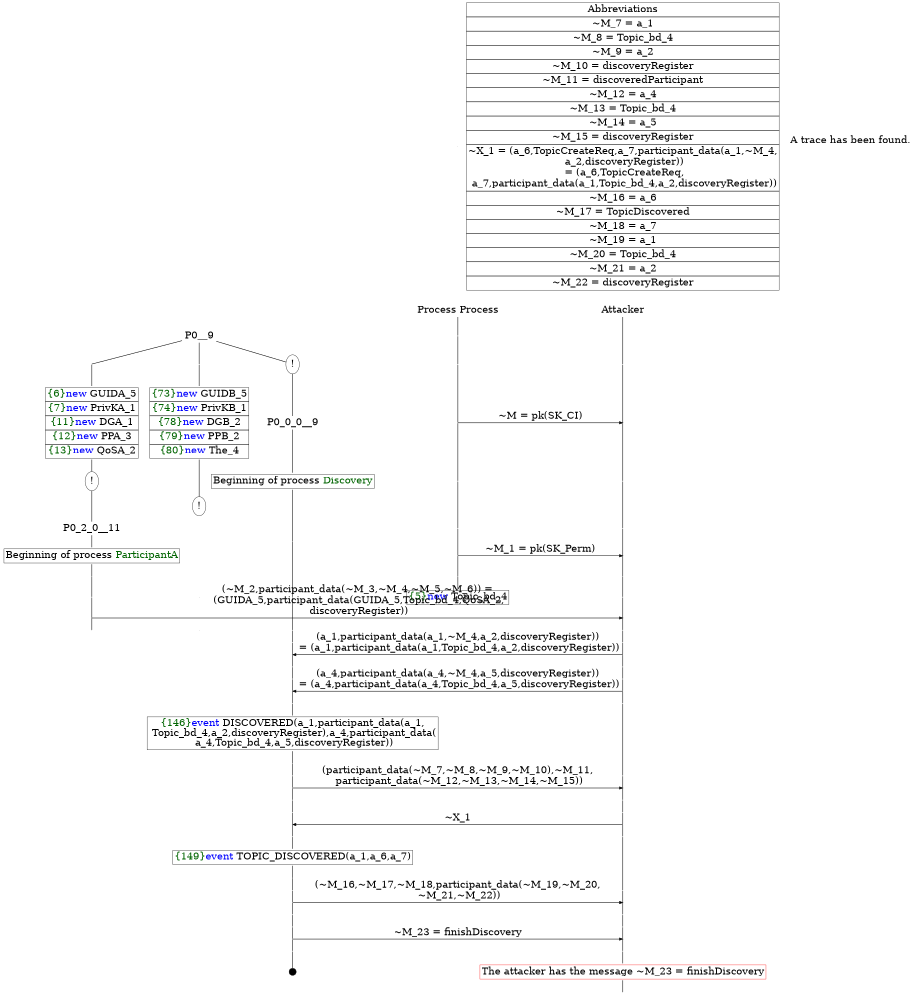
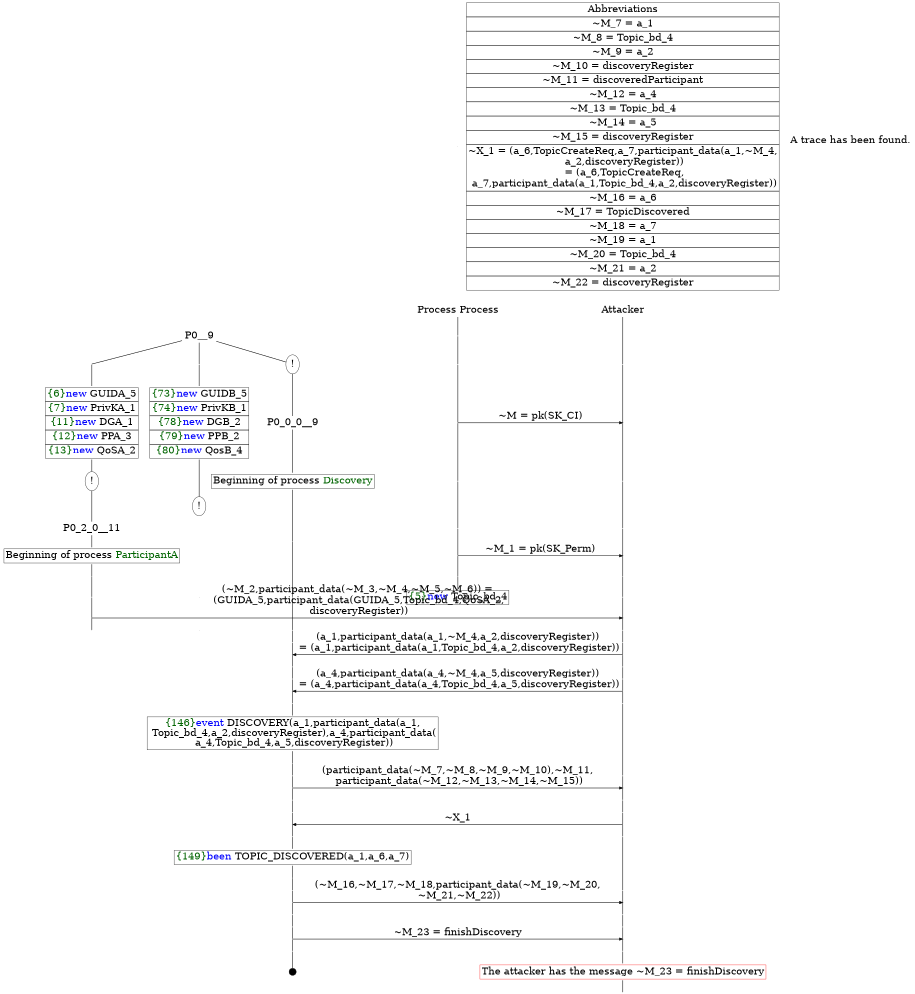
  digraph {
    ordering=out
    node [fontsize=30 shape=point]
    edge [arrowhead=none fontsize=30 penwidth=1.6 weight=100]
    n1 [height=0 label="Process Process" shape=plaintext width=0]
    n2 [height=0 label=Attacker shape=plaintext width=0]
    P0__2 [height=0 width=0]
    P__1 [height=0 width=0]
    P0__3 [height=0 width=0]
    P__2 [height=0 width=0]
    P0__4 [height=0 width=0]
    P__3 [height=0 width=0]
    P0__5 [height=0 width=0]
    P__4 [height=0 width=0]
    P0__6 [height=0 width=0]
    P__5 [height=0 width=0]
    P0__7 [height=0 width=0]
    P__6 [height=0 width=0]
    P0_2__9 [height=0 width=0]
    P0_1__9 [height=0 width=0]
    n17 [height=0 label="!" shape=ellipse width=0]
    P0_2_0__14 [height=0 width=0]
    P0_1__12 [height=0 style=invisible width=0]
    P0_0_0__12 [height=0 width=0]
    P__7 [height=0 width=0]
    P0_2_0__15 [height=0 width=0]
    P__8 [height=0 width=0]
    P0_2_0__16 [height=0 width=0]
    P0_1__13 [height=0 style=invisible width=0]
    P0_0_0__13 [height=0 width=0]
    P__9 [height=0 width=0]
    P0_0_0__27 [height=0 width=0]
    P__21 [height=0 width=0]
    P0_0_0__14 [height=0 width=0]
    P__10 [height=0 width=0]
    P0_0_0__15 [height=0 width=0]
    P__11 [height=0 width=0]
    P0_0_0__16 [height=0 width=0]
    P__12 [height=0 width=0]
    P0_0_0__17 [height=0 width=0]
    P__13 [height=0 width=0]
    P0_0_0__18 [height=0 width=0]
    P__14 [height=0 width=0]
    P0_0_0__19 [height=0 width=0]
    P__15 [height=0 width=0]
    P0_0_0__22 [height=0 width=0]
    P__16 [height=0 width=0]
    P0_0_0__23 [height=0 width=0]
    P__17 [height=0 width=0]
    P0_0_0__24 [height=0 width=0]
    P__18 [height=0 width=0]
    P0_0_0__25 [height=0 width=0]
    P__19 [height=0 width=0]
    P0_0_0__26 [height=0 width=0]
    P__20 [height=0 width=0]
    P0_0_0__30 [height=0 width=0]
    P__22 [height=0 width=0]
    P0_0_0__31 [height=0 width=0]
    P__23 [height=0 width=0]
    P0_0_0__32 [height=0 width=0]
    P__24 [height=0 width=0]
    P0_0_0__33 [height=0 width=0]
    P__25 [height=0 width=0]
    P0_0_0__34 [height=0 width=0]
    P__26 [height=0 width=0]
    P0_0_0__35 [height=0 width=0]
    P__27 [height=0 width=0]
    P0__1 [height=0 width=0]
    n65 [height=0 label=<<TABLE BORDER="0" CELLBORDER="1" CELLSPACING="0" CELLPADDING="4"> <TR><TD><FONT COLOR="darkgreen">{5}</FONT><FONT COLOR="blue">new </FONT>Topic_bd_4</TD></TR></TABLE>> shape=plaintext width=0]
    n66 [height=0 label=<<TABLE BORDER="0" CELLBORDER="1" CELLSPACING="0" CELLPADDING="4"> <TR><TD><FONT COLOR="darkgreen">{6}</FONT><FONT COLOR="blue">new </FONT>GUIDA_5</TD></TR><TR><TD><FONT COLOR="darkgreen">{7}</FONT><FONT COLOR="blue">new </FONT>PrivKA_1</TD></TR><TR><TD><FONT COLOR="darkgreen">{11}</FONT><FONT COLOR="blue">new </FONT>DGA_1</TD></TR><TR><TD><FONT COLOR="darkgreen">{12}</FONT><FONT COLOR="blue">new </FONT>PPA_3</TD></TR><TR><TD><FONT COLOR="darkgreen">{13}</FONT><FONT COLOR="blue">new </FONT>QoSA_2</TD></TR></TABLE>> shape=plaintext width=0]
-   n67 [height=0 label=<<TABLE BORDER="0" CELLBORDER="1" CELLSPACING="0" CELLPADDING="4"> <TR><TD><FONT COLOR="darkgreen">{73}</FONT><FONT COLOR="blue">new </FONT>GUIDB_5</TD></TR><TR><TD><FONT COLOR="darkgreen">{74}</FONT><FONT COLOR="blue">new </FONT>PrivKB_1</TD></TR><TR><TD><FONT COLOR="darkgreen">{78}</FONT><FONT COLOR="blue">new </FONT>DGB_2</TD></TR><TR><TD><FONT COLOR="darkgreen">{79}</FONT><FONT COLOR="blue">new </FONT>PPB_2</TD></TR><TR><TD><FONT COLOR="darkgreen">{80}</FONT><FONT COLOR="blue">new </FONT>The_4</TD></TR></TABLE>> shape=plaintext width=0]
+   n67 [height=0 label=<<TABLE BORDER="0" CELLBORDER="1" CELLSPACING="0" CELLPADDING="4"> <TR><TD><FONT COLOR="darkgreen">{73}</FONT><FONT COLOR="blue">new </FONT>GUIDB_5</TD></TR><TR><TD><FONT COLOR="darkgreen">{74}</FONT><FONT COLOR="blue">new </FONT>PrivKB_1</TD></TR><TR><TD><FONT COLOR="darkgreen">{78}</FONT><FONT COLOR="blue">new </FONT>DGB_2</TD></TR><TR><TD><FONT COLOR="darkgreen">{79}</FONT><FONT COLOR="blue">new </FONT>PPB_2</TD></TR><TR><TD><FONT COLOR="darkgreen">{80}</FONT><FONT COLOR="blue">new </FONT>QosB_4</TD></TR></TABLE>> shape=plaintext width=0]
    P0_0_0__9 [fixedsize=false height=0 shape=none width=0]
-   n69 [height=0 label=<<TABLE BORDER="0" CELLBORDER="1" CELLSPACING="0" CELLPADDING="4"> <TR><TD><FONT COLOR="darkgreen">{146}</FONT><FONT COLOR="blue">event</FONT> DISCOVERED(a_1,participant_data(a_1,<br/> Topic_bd_4,a_2,discoveryRegister),a_4,participant_data(<br/> a_4,Topic_bd_4,a_5,discoveryRegister))</TD></TR></TABLE>> shape=plaintext width=0]
-   n70 [height=0 label=<<TABLE BORDER="0" CELLBORDER="1" CELLSPACING="0" CELLPADDING="4"> <TR><TD><FONT COLOR="darkgreen">{149}</FONT><FONT COLOR="blue">event</FONT> TOPIC_DISCOVERED(a_1,a_6,a_7)</TD></TR></TABLE>> shape=plaintext width=0]
+   n69 [height=0 label=<<TABLE BORDER="0" CELLBORDER="1" CELLSPACING="0" CELLPADDING="4"> <TR><TD><FONT COLOR="darkgreen">{146}</FONT><FONT COLOR="blue">event</FONT> DISCOVERY(a_1,participant_data(a_1,<br/> Topic_bd_4,a_2,discoveryRegister),a_4,participant_data(<br/> a_4,Topic_bd_4,a_5,discoveryRegister))</TD></TR></TABLE>> shape=plaintext width=0]
+   n70 [height=0 label=<<TABLE BORDER="0" CELLBORDER="1" CELLSPACING="0" CELLPADDING="4"> <TR><TD><FONT COLOR="darkgreen">{149}</FONT><FONT COLOR="blue">been</FONT> TOPIC_DISCOVERED(a_1,a_6,a_7)</TD></TR></TABLE>> shape=plaintext width=0]
    P0_0_0__36 [height=0.3 width=0.3]
    n72 [color=red height=0 label=<<TABLE BORDER="0" CELLBORDER="1" CELLSPACING="0" CELLPADDING="4"> <TR><TD>The attacker has the message ~M_23 = finishDiscovery</TD></TR></TABLE>> shape=plaintext width=0]
    Trace [height=0 width=0]
    n74 [height=0 label=<A trace has been found.<br/> > shape=plaintext width=0]
    P0__9 [fixedsize=false height=0 shape=none width=0]
    n76 [height=0 label="!" shape=ellipse width=0]
    n77 [height=0 label="!" shape=ellipse width=0]
    n78 [height=0 label=<<TABLE BORDER="0" CELLBORDER="1" CELLSPACING="0" CELLPADDING="4"> <TR><TD>Beginning of process <FONT COLOR="darkgreen">Discovery</FONT></TD></TR></TABLE>> shape=plaintext width=0]
    P0_0_0__11 [height=0 width=0]
    P0_2_0__11 [fixedsize=false height=0 shape=none width=0]
    n81 [height=0 label=<<TABLE BORDER="0" CELLBORDER="1" CELLSPACING="0" CELLPADDING="4"> <TR><TD>Beginning of process <FONT COLOR="darkgreen">ParticipantA</FONT></TD></TR></TABLE>> shape=plaintext width=0]
    P0_2_0__13 [height=0 width=0]
    P0_0_0__21 [height=0 width=0]
    P0_0_0__29 [height=0 width=0]
    P__29 [height=0 width=0]
    n86 [height=0 label=<<TABLE BORDER="0" CELLBORDER="1" CELLSPACING="0" CELLPADDING="4"><TR> <TD> Abbreviations </TD></TR><TR><TD>~M_7 = a_1</TD></TR><TR><TD>~M_8 = Topic_bd_4</TD></TR><TR><TD>~M_9 = a_2</TD></TR><TR><TD>~M_10 = discoveryRegister</TD></TR><TR><TD>~M_11 = discoveredParticipant</TD></TR><TR><TD>~M_12 = a_4</TD></TR><TR><TD>~M_13 = Topic_bd_4</TD></TR><TR><TD>~M_14 = a_5</TD></TR><TR><TD>~M_15 = discoveryRegister</TD></TR><TR><TD>~X_1 = (a_6,TopicCreateReq,a_7,participant_data(a_1,~M_4,<br/> a_2,discoveryRegister))<br/> = (a_6,TopicCreateReq,<br/> a_7,participant_data(a_1,Topic_bd_4,a_2,discoveryRegister))</TD></TR><TR><TD>~M_16 = a_6</TD></TR><TR><TD>~M_17 = TopicDiscovered</TD></TR><TR><TD>~M_18 = a_7</TD></TR><TR><TD>~M_19 = a_1</TD></TR><TR><TD>~M_20 = Topic_bd_4</TD></TR><TR><TD>~M_21 = a_2</TD></TR><TR><TD>~M_22 = discoveryRegister</TD></TR></TABLE>> shape=plaintext width=0]
    subgraph sub_1 {
      rank=same
      n1
      n2
    }
    subgraph sub_2 {
      rank=same
      P0__2
      P__1
    }
    subgraph sub_3 {
      rank=same
      P0__3
      P__2
    }
    subgraph sub_4 {
      rank=same
      P0__4
      P__3
    }
    subgraph sub_5 {
      rank=same
      P0__5
      P__4
    }
    subgraph sub_6 {
      rank=same
      P0__6
      P__5
    }
    subgraph sub_7 {
      rank=same
      P0__7
      P__6
    }
    subgraph sub_8 {
      rank=same
      P0_2__9
      P0_1__9
      n17
    }
    subgraph sub_9 {
      rank=same
      P0_2_0__14
      P0_1__12
      P0_0_0__12
      P__7
    }
    subgraph sub_10 {
      rank=same
      P0_2_0__15
      P__8
    }
    subgraph sub_11 {
      rank=same
      P0_2_0__16
      P0_1__13
      P0_0_0__13
      P__9
    }
    subgraph sub_12 {
      rank=same
      P0_0_0__27
      P__21
    }
    subgraph sub_13 {
      rank=same
      P0_0_0__14
      P__10
    }
    subgraph sub_14 {
      rank=same
      P0_0_0__15
      P__11
    }
    subgraph sub_15 {
      rank=same
      P0_0_0__16
      P__12
    }
    subgraph sub_16 {
      rank=same
      P0_0_0__17
      P__13
    }
    subgraph sub_17 {
      rank=same
      P0_0_0__18
      P__14
    }
    subgraph sub_18 {
      rank=same
      P0_0_0__19
      P__15
    }
    subgraph sub_19 {
      rank=same
      P0_0_0__22
      P__16
    }
    subgraph sub_20 {
      rank=same
      P0_0_0__23
      P__17
    }
    subgraph sub_21 {
      rank=same
      P0_0_0__24
      P__18
    }
    subgraph sub_22 {
      rank=same
      P0_0_0__25
      P__19
    }
    subgraph sub_23 {
      rank=same
      P0_0_0__26
      P__20
    }
    subgraph sub_24 {
      rank=same
      P0_0_0__30
      P__22
    }
    subgraph sub_25 {
      rank=same
      P0_0_0__31
      P__23
    }
    subgraph sub_26 {
      rank=same
      P0_0_0__32
      P__24
    }
    subgraph sub_27 {
      rank=same
      P0_0_0__33
      P__25
    }
    subgraph sub_28 {
      rank=same
      P0_0_0__34
      P__26
    }
    subgraph sub_29 {
      rank=same
      P0_0_0__35
      P__27
    }
    n1 -> P0__1
    n2 -> P__1
    P0__2 -> P0__3
    P__1 -> P__2
    P0__3 -> P__2 [arrowhead=normal label=<~M = pk(SK_CI)> weight=""]
    P0__3 -> P0__4
    P__2 -> P__3
    P0__4 -> P0__5
    P__3 -> P__4
    P0__5 -> P0__6
    P__4 -> P__5
    P0__6 -> P__5 [arrowhead=normal label=<~M_1 = pk(SK_Perm)> weight=""]
    P0__6 -> P0__7
    P__5 -> P__6
    P0__7 -> n65
    P__6 -> P__7
    P0_2__9 -> n66
    P0_1__9 -> n67
    n17 -> P0_0_0__9
    P0_2_0__14 -> P0_2_0__15
    P0_1__12 -> P0_1__13 [style=invisible]
    P0_0_0__12 -> P0_0_0__13
    P__7 -> P__8
    P0_2_0__15 -> P__8 [arrowhead=normal label=<(~M_2,participant_data(~M_3,~M_4,~M_5,~M_6)) =<br/> (GUIDA_5,participant_data(GUIDA_5,Topic_bd_4,QoSA_2,<br/> discoveryRegister))> weight=""]
    P0_2_0__15 -> P0_2_0__16
    P__8 -> P__9
    P0_0_0__13 -> P0_0_0__14
    P__9 -> P__10
    P0_0_0__27 -> n70
    P__21 -> P__22
    P0_0_0__14 -> P0_0_0__15
    P__10 -> P__11
    P0_0_0__15 -> P__11 [arrowhead=normal dir=back label=<(a_1,participant_data(a_1,~M_4,a_2,discoveryRegister))<br/> = (a_1,participant_data(a_1,Topic_bd_4,a_2,discoveryRegister))> weight=""]
    P0_0_0__15 -> P0_0_0__16
    P__11 -> P__12
    P0_0_0__16 -> P0_0_0__17
    P__12 -> P__13
    P0_0_0__17 -> P0_0_0__18
    P__13 -> P__14
    P0_0_0__18 -> P__14 [arrowhead=normal dir=back label=<(a_4,participant_data(a_4,~M_4,a_5,discoveryRegister))<br/> = (a_4,participant_data(a_4,Topic_bd_4,a_5,discoveryRegister))> weight=""]
    P0_0_0__18 -> P0_0_0__19
    P__14 -> P__15
    P0_0_0__19 -> n69
    P__15 -> P__16
    P0_0_0__22 -> P0_0_0__23
    P__16 -> P__17
    P0_0_0__23 -> P__17 [arrowhead=normal label=<(participant_data(~M_7,~M_8,~M_9,~M_10),~M_11,<br/> participant_data(~M_12,~M_13,~M_14,~M_15))> weight=""]
    P0_0_0__23 -> P0_0_0__24
    P__17 -> P__18
    P0_0_0__24 -> P0_0_0__25
    P__18 -> P__19
    P0_0_0__25 -> P0_0_0__26
    P__19 -> P__20
    P0_0_0__26 -> P0_0_0__27
    P0_0_0__26 -> P__20 [arrowhead=normal dir=back label=<~X_1> weight=""]
    P__20 -> P__21
    P0_0_0__30 -> P0_0_0__31
    P__22 -> P__23
    P0_0_0__31 -> P__23 [arrowhead=normal label=<(~M_16,~M_17,~M_18,participant_data(~M_19,~M_20,<br/> ~M_21,~M_22))> weight=""]
    P0_0_0__31 -> P0_0_0__32
    P__23 -> P__24
    P0_0_0__32 -> P0_0_0__33
    P__24 -> P__25
    P0_0_0__33 -> P0_0_0__34
    P__25 -> P__26
    P0_0_0__34 -> P__26 [arrowhead=normal label=<~M_23 = finishDiscovery> weight=""]
    P0_0_0__34 -> P0_0_0__35
    P__26 -> P__27
    P0_0_0__35 -> P0_0_0__36
    P__27 -> n72
    P0__1 -> P0__2
    n66 -> n76
    n67 -> n77
    P0_0_0__9 -> n78
    n69 -> P0_0_0__21
    n70 -> P0_0_0__29
    n72 -> P__29
    Trace -> n1 [style=invisible]
    P0__9 -> P0_2__9 [weight=""]
    P0__9 -> P0_1__9 [weight=""]
    P0__9 -> n17 [weight=""]
    n76 -> P0_2_0__11
    n77 -> P0_1__12 [style=invisible]
    n78 -> P0_0_0__11
    P0_0_0__11 -> P0_0_0__12
    P0_2_0__11 -> n81
    n81 -> P0_2_0__13
    P0_2_0__13 -> P0_2_0__14
    P0_0_0__21 -> P0_0_0__22
    P0_0_0__29 -> P0_0_0__30
    n86 -> n2 [style=invisible]
  }
